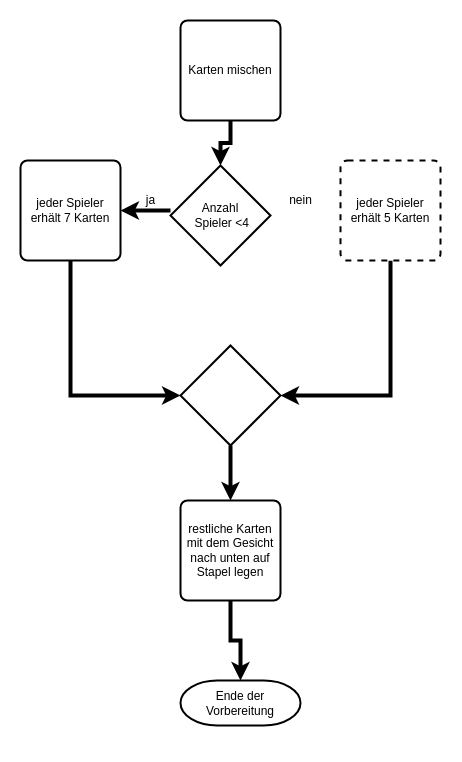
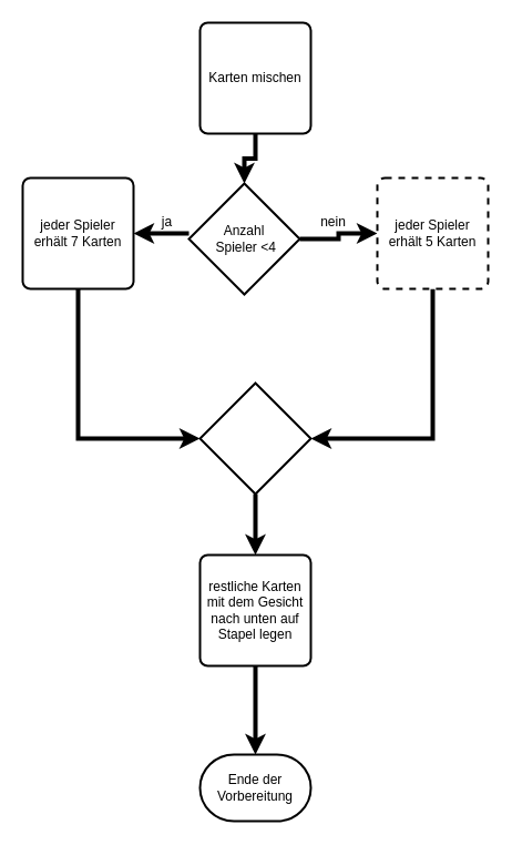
  <mxCell id="0" />
  <mxCell id="1" parent="0" />
  <mxCell id="2" style="edgeStyle=orthogonalEdgeStyle;rounded=0;orthogonalLoop=1;jettySize=auto;html=1;entryX=0.5;entryY=0;entryDx=0;entryDy=0;entryPerimeter=0;strokeWidth=4;" parent="1" source="3" target="6" edge="1"><mxGeometry relative="1" as="geometry" /></mxCell>
  <mxCell id="3" value="Karten mischen" style="rounded=1;whiteSpace=wrap;html=1;absoluteArcSize=1;arcSize=14;strokeWidth=2;" parent="1" vertex="1"><mxGeometry x="180" y="20" width="100" height="100" as="geometry" /></mxCell>
  <mxCell id="4" value="" style="edgeStyle=orthogonalEdgeStyle;rounded=0;orthogonalLoop=1;jettySize=auto;html=1;strokeWidth=4;" parent="1" source="6" target="8" edge="1"><mxGeometry relative="1" as="geometry"><Array as="points"><mxPoint x="130" y="210" /><mxPoint x="130" y="210" /></Array></mxGeometry></mxCell>
+ <mxCell id="5" value="" style="edgeStyle=orthogonalEdgeStyle;rounded=0;orthogonalLoop=1;jettySize=auto;html=1;strokeWidth=4;" parent="1" source="6" target="11" edge="1"><mxGeometry relative="1" as="geometry" /></mxCell>
  <mxCell id="6" value="Anzahl&lt;br&gt;&amp;nbsp;Spieler &amp;lt;4" style="strokeWidth=2;html=1;shape=mxgraph.flowchart.decision;whiteSpace=wrap;" parent="1" vertex="1"><mxGeometry x="170" y="165" width="100" height="100" as="geometry" /></mxCell>
  <mxCell id="7" style="edgeStyle=orthogonalEdgeStyle;rounded=0;orthogonalLoop=1;jettySize=auto;html=1;strokeWidth=4;" parent="1" source="8" target="14" edge="1"><mxGeometry relative="1" as="geometry"><Array as="points"><mxPoint x="70" y="395" /></Array></mxGeometry></mxCell>
  <mxCell id="8" value="jeder Spieler erhält 7 Karten" style="rounded=1;whiteSpace=wrap;html=1;absoluteArcSize=1;arcSize=14;strokeWidth=2;" parent="1" vertex="1"><mxGeometry x="20" y="160" width="100" height="100" as="geometry" /></mxCell>
  <mxCell id="9" value="ja" style="text;html=1;align=center;verticalAlign=middle;resizable=0;points=[];autosize=1;strokeColor=none;" parent="1" vertex="1"><mxGeometry x="140" y="190" width="20" height="20" as="geometry" /></mxCell>
  <mxCell id="10" style="edgeStyle=orthogonalEdgeStyle;rounded=0;orthogonalLoop=1;jettySize=auto;html=1;strokeWidth=4;" parent="1" source="11" target="14" edge="1"><mxGeometry relative="1" as="geometry"><Array as="points"><mxPoint x="390" y="395" /></Array></mxGeometry></mxCell>
  <mxCell id="11" value="jeder Spieler erhält 5 Karten" style="rounded=1;whiteSpace=wrap;html=1;absoluteArcSize=1;arcSize=14;strokeWidth=2;dashed=1;" parent="1" vertex="1"><mxGeometry x="340" y="160" width="100" height="100" as="geometry" /></mxCell>
  <mxCell id="12" value="nein" style="text;html=1;align=center;verticalAlign=middle;resizable=0;points=[];autosize=1;strokeColor=none;" parent="1" vertex="1"><mxGeometry x="280" y="190" width="40" height="20" as="geometry" /></mxCell>
  <mxCell id="13" value="" style="edgeStyle=orthogonalEdgeStyle;rounded=0;orthogonalLoop=1;jettySize=auto;html=1;entryX=0.5;entryY=0;entryDx=0;entryDy=0;strokeWidth=4;" parent="1" source="14" target="16" edge="1"><mxGeometry relative="1" as="geometry"><mxPoint x="240" y="490" as="targetPoint" /></mxGeometry></mxCell>
  <mxCell id="14" value="" style="strokeWidth=2;html=1;shape=mxgraph.flowchart.decision;whiteSpace=wrap;" parent="1" vertex="1"><mxGeometry x="180" y="345" width="100" height="100" as="geometry" /></mxCell>
  <mxCell id="15" value="" style="edgeStyle=orthogonalEdgeStyle;rounded=0;orthogonalLoop=1;jettySize=auto;html=1;strokeWidth=4;" parent="1" source="16" target="17" edge="1"><mxGeometry relative="1" as="geometry" /></mxCell>
  <mxCell id="16" value="restliche Karten mit dem Gesicht nach unten auf Stapel legen" style="rounded=1;whiteSpace=wrap;html=1;absoluteArcSize=1;arcSize=14;strokeWidth=2;" parent="1" vertex="1"><mxGeometry x="180" y="500" width="100" height="100" as="geometry" /></mxCell>
- <mxCell id="17" value="Ende der Vorbereitung" style="strokeWidth=2;html=1;shape=mxgraph.flowchart.terminator;whiteSpace=wrap;" parent="1" vertex="1"><mxGeometry x="180" y="680" width="120" height="45" as="geometry" /></mxCell>
+ <mxCell id="17" value="Ende der Vorbereitung" style="strokeWidth=2;html=1;shape=mxgraph.flowchart.terminator;whiteSpace=wrap;" parent="1" vertex="1"><mxGeometry x="180" y="680" width="100" height="60" as="geometry" /></mxCell>
